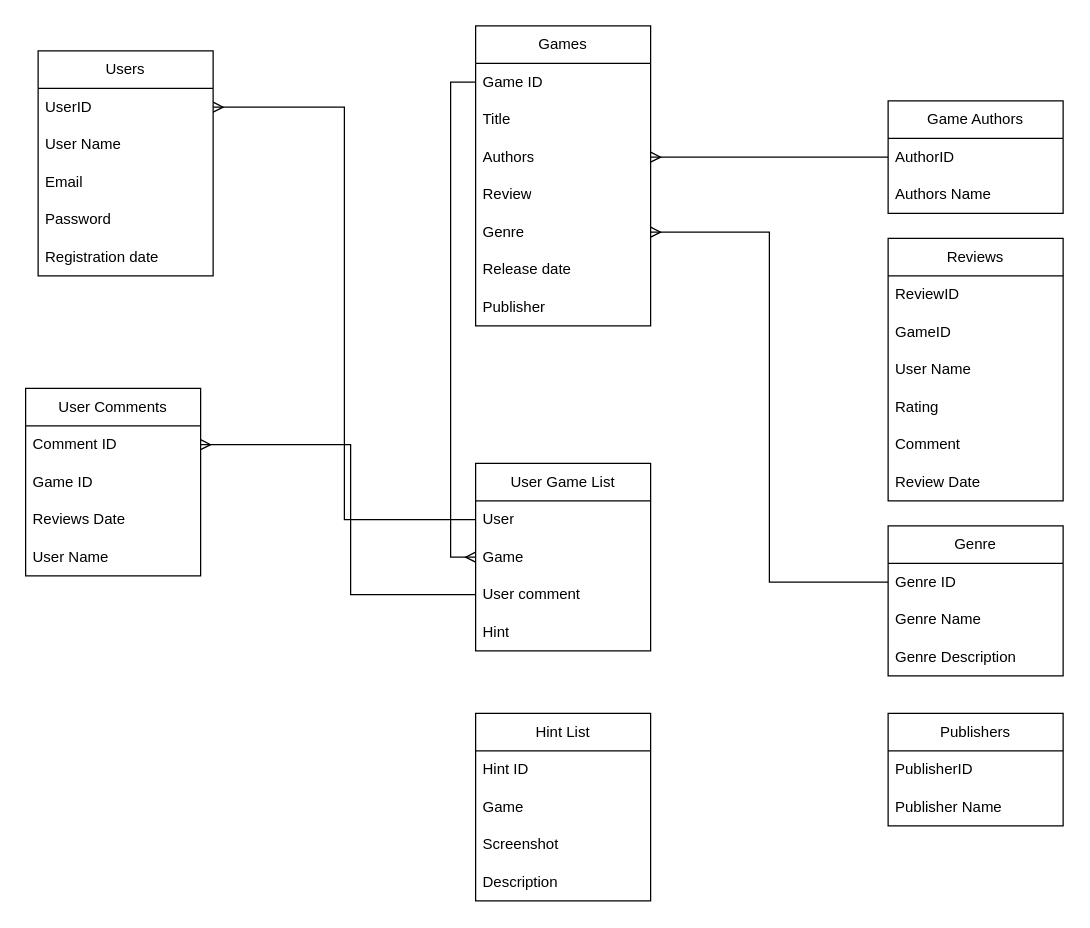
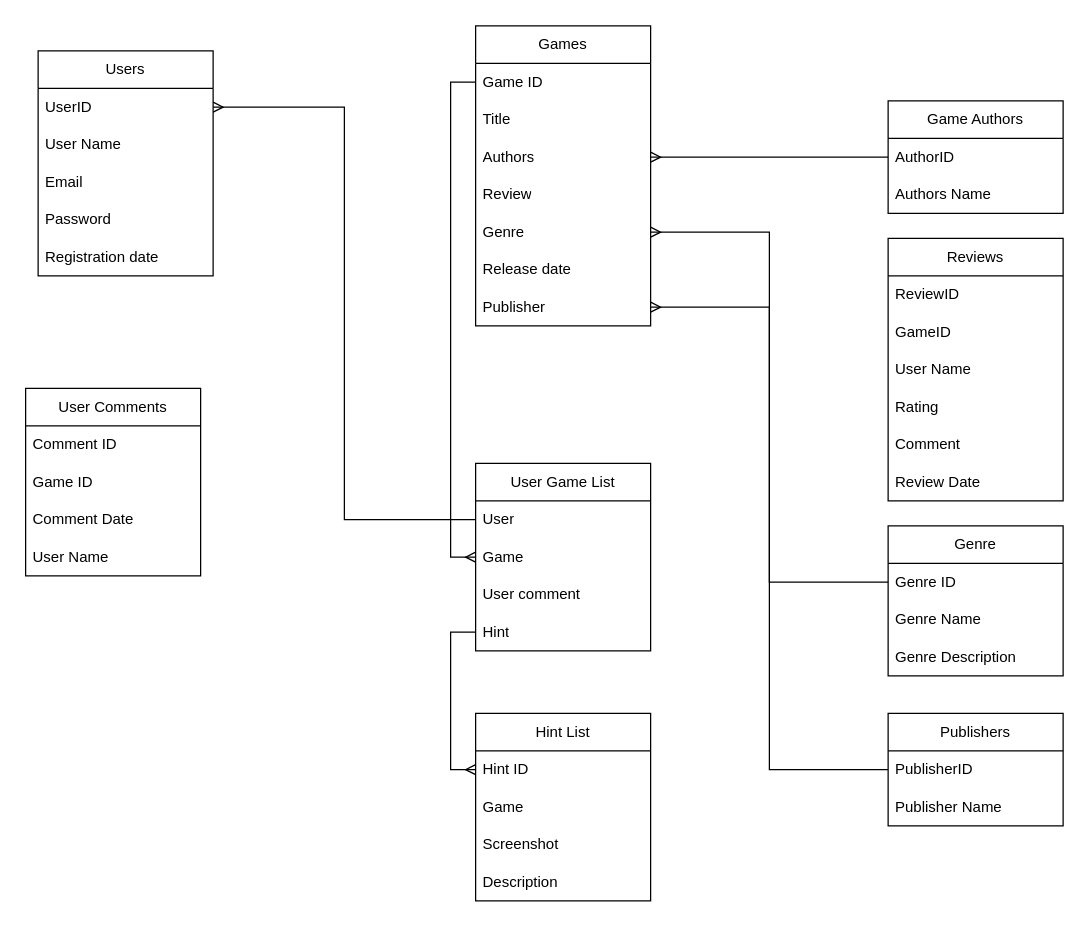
  <mxCell id="0" />
  <mxCell id="1" parent="0" />
  <mxCell id="2" value="Users" style="swimlane;fontStyle=0;childLayout=stackLayout;horizontal=1;startSize=30;horizontalStack=0;resizeParent=1;resizeParentMax=0;resizeLast=0;collapsible=1;marginBottom=0;whiteSpace=wrap;html=1;" vertex="1" parent="1"><mxGeometry x="30" y="40" width="140" height="180" as="geometry" /></mxCell>
  <mxCell id="3" value="UserID" style="text;strokeColor=none;fillColor=none;align=left;verticalAlign=middle;spacingLeft=4;spacingRight=4;overflow=hidden;points=[[0,0.5],[1,0.5]];portConstraint=eastwest;rotatable=0;whiteSpace=wrap;html=1;" vertex="1" parent="2"><mxGeometry y="30" width="140" height="30" as="geometry" /></mxCell>
  <mxCell id="4" value="User Name" style="text;strokeColor=none;fillColor=none;align=left;verticalAlign=middle;spacingLeft=4;spacingRight=4;overflow=hidden;points=[[0,0.5],[1,0.5]];portConstraint=eastwest;rotatable=0;whiteSpace=wrap;html=1;" vertex="1" parent="2"><mxGeometry y="60" width="140" height="30" as="geometry" /></mxCell>
  <mxCell id="5" value="Email" style="text;strokeColor=none;fillColor=none;align=left;verticalAlign=middle;spacingLeft=4;spacingRight=4;overflow=hidden;points=[[0,0.5],[1,0.5]];portConstraint=eastwest;rotatable=0;whiteSpace=wrap;html=1;" vertex="1" parent="2"><mxGeometry y="90" width="140" height="30" as="geometry" /></mxCell>
  <mxCell id="6" value="Password" style="text;strokeColor=none;fillColor=none;align=left;verticalAlign=middle;spacingLeft=4;spacingRight=4;overflow=hidden;points=[[0,0.5],[1,0.5]];portConstraint=eastwest;rotatable=0;whiteSpace=wrap;html=1;" vertex="1" parent="2"><mxGeometry y="120" width="140" height="30" as="geometry" /></mxCell>
  <mxCell id="7" value="Registration date" style="text;strokeColor=none;fillColor=none;align=left;verticalAlign=middle;spacingLeft=4;spacingRight=4;overflow=hidden;points=[[0,0.5],[1,0.5]];portConstraint=eastwest;rotatable=0;whiteSpace=wrap;html=1;" vertex="1" parent="2"><mxGeometry y="150" width="140" height="30" as="geometry" /></mxCell>
  <mxCell id="8" value="Games" style="swimlane;fontStyle=0;childLayout=stackLayout;horizontal=1;startSize=30;horizontalStack=0;resizeParent=1;resizeParentMax=0;resizeLast=0;collapsible=1;marginBottom=0;whiteSpace=wrap;html=1;" vertex="1" parent="1"><mxGeometry x="380" y="20" width="140" height="240" as="geometry" /></mxCell>
  <mxCell id="9" value="Game ID" style="text;strokeColor=none;fillColor=none;align=left;verticalAlign=middle;spacingLeft=4;spacingRight=4;overflow=hidden;points=[[0,0.5],[1,0.5]];portConstraint=eastwest;rotatable=0;whiteSpace=wrap;html=1;" vertex="1" parent="8"><mxGeometry y="30" width="140" height="30" as="geometry" /></mxCell>
  <mxCell id="10" value="Title" style="text;strokeColor=none;fillColor=none;align=left;verticalAlign=middle;spacingLeft=4;spacingRight=4;overflow=hidden;points=[[0,0.5],[1,0.5]];portConstraint=eastwest;rotatable=0;whiteSpace=wrap;html=1;" vertex="1" parent="8"><mxGeometry y="60" width="140" height="30" as="geometry" /></mxCell>
  <mxCell id="11" value="Authors" style="text;strokeColor=none;fillColor=none;align=left;verticalAlign=middle;spacingLeft=4;spacingRight=4;overflow=hidden;points=[[0,0.5],[1,0.5]];portConstraint=eastwest;rotatable=0;whiteSpace=wrap;html=1;" vertex="1" parent="8"><mxGeometry y="90" width="140" height="30" as="geometry" /></mxCell>
  <mxCell id="12" value="Review" style="text;strokeColor=none;fillColor=none;align=left;verticalAlign=middle;spacingLeft=4;spacingRight=4;overflow=hidden;points=[[0,0.5],[1,0.5]];portConstraint=eastwest;rotatable=0;whiteSpace=wrap;html=1;" vertex="1" parent="8"><mxGeometry y="120" width="140" height="30" as="geometry" /></mxCell>
  <mxCell id="13" value="Genre" style="text;strokeColor=none;fillColor=none;align=left;verticalAlign=middle;spacingLeft=4;spacingRight=4;overflow=hidden;points=[[0,0.5],[1,0.5]];portConstraint=eastwest;rotatable=0;whiteSpace=wrap;html=1;" vertex="1" parent="8"><mxGeometry y="150" width="140" height="30" as="geometry" /></mxCell>
  <mxCell id="14" value="Release date" style="text;strokeColor=none;fillColor=none;align=left;verticalAlign=middle;spacingLeft=4;spacingRight=4;overflow=hidden;points=[[0,0.5],[1,0.5]];portConstraint=eastwest;rotatable=0;whiteSpace=wrap;html=1;" vertex="1" parent="8"><mxGeometry y="180" width="140" height="30" as="geometry" /></mxCell>
  <mxCell id="15" value="Publisher" style="text;strokeColor=none;fillColor=none;align=left;verticalAlign=middle;spacingLeft=4;spacingRight=4;overflow=hidden;points=[[0,0.5],[1,0.5]];portConstraint=eastwest;rotatable=0;whiteSpace=wrap;html=1;" vertex="1" parent="8"><mxGeometry y="210" width="140" height="30" as="geometry" /></mxCell>
  <mxCell id="16" value="Game Authors" style="swimlane;fontStyle=0;childLayout=stackLayout;horizontal=1;startSize=30;horizontalStack=0;resizeParent=1;resizeParentMax=0;resizeLast=0;collapsible=1;marginBottom=0;whiteSpace=wrap;html=1;" vertex="1" parent="1"><mxGeometry x="710" width="140" height="90" as="geometry" y="80" /></mxCell>
  <mxCell id="17" value="AuthorID" style="text;strokeColor=none;fillColor=none;align=left;verticalAlign=middle;spacingLeft=4;spacingRight=4;overflow=hidden;points=[[0,0.5],[1,0.5]];portConstraint=eastwest;rotatable=0;whiteSpace=wrap;html=1;" vertex="1" parent="16"><mxGeometry y="30" width="140" height="30" as="geometry" /></mxCell>
  <mxCell id="18" value="Authors Name" style="text;strokeColor=none;fillColor=none;align=left;verticalAlign=middle;spacingLeft=4;spacingRight=4;overflow=hidden;points=[[0,0.5],[1,0.5]];portConstraint=eastwest;rotatable=0;whiteSpace=wrap;html=1;" vertex="1" parent="16"><mxGeometry y="60" width="140" height="30" as="geometry" /></mxCell>
  <mxCell id="19" value="Reviews" style="swimlane;fontStyle=0;childLayout=stackLayout;horizontal=1;startSize=30;horizontalStack=0;resizeParent=1;resizeParentMax=0;resizeLast=0;collapsible=1;marginBottom=0;whiteSpace=wrap;html=1;" vertex="1" parent="1"><mxGeometry x="710" y="190" width="140" height="210" as="geometry" /></mxCell>
  <mxCell id="20" value="ReviewID" style="text;strokeColor=none;fillColor=none;align=left;verticalAlign=middle;spacingLeft=4;spacingRight=4;overflow=hidden;points=[[0,0.5],[1,0.5]];portConstraint=eastwest;rotatable=0;whiteSpace=wrap;html=1;" vertex="1" parent="19"><mxGeometry y="30" width="140" height="30" as="geometry" /></mxCell>
  <mxCell id="21" value="GameID" style="text;strokeColor=none;fillColor=none;align=left;verticalAlign=middle;spacingLeft=4;spacingRight=4;overflow=hidden;points=[[0,0.5],[1,0.5]];portConstraint=eastwest;rotatable=0;whiteSpace=wrap;html=1;" vertex="1" parent="19"><mxGeometry y="60" width="140" height="30" as="geometry" /></mxCell>
  <mxCell id="22" value="User Name" style="text;strokeColor=none;fillColor=none;align=left;verticalAlign=middle;spacingLeft=4;spacingRight=4;overflow=hidden;points=[[0,0.5],[1,0.5]];portConstraint=eastwest;rotatable=0;whiteSpace=wrap;html=1;" vertex="1" parent="19"><mxGeometry y="90" width="140" height="30" as="geometry" /></mxCell>
  <mxCell id="23" value="Rating" style="text;strokeColor=none;fillColor=none;align=left;verticalAlign=middle;spacingLeft=4;spacingRight=4;overflow=hidden;points=[[0,0.5],[1,0.5]];portConstraint=eastwest;rotatable=0;whiteSpace=wrap;html=1;" vertex="1" parent="19"><mxGeometry y="120" width="140" height="30" as="geometry" /></mxCell>
  <mxCell id="24" value="Comment" style="text;strokeColor=none;fillColor=none;align=left;verticalAlign=middle;spacingLeft=4;spacingRight=4;overflow=hidden;points=[[0,0.5],[1,0.5]];portConstraint=eastwest;rotatable=0;whiteSpace=wrap;html=1;" vertex="1" parent="19"><mxGeometry y="150" width="140" height="30" as="geometry" /></mxCell>
  <mxCell id="25" value="Review Date" style="text;strokeColor=none;fillColor=none;align=left;verticalAlign=middle;spacingLeft=4;spacingRight=4;overflow=hidden;points=[[0,0.5],[1,0.5]];portConstraint=eastwest;rotatable=0;whiteSpace=wrap;html=1;" vertex="1" parent="19"><mxGeometry y="180" width="140" height="30" as="geometry" /></mxCell>
  <mxCell id="26" value="User Comments" style="swimlane;fontStyle=0;childLayout=stackLayout;horizontal=1;startSize=30;horizontalStack=0;resizeParent=1;resizeParentMax=0;resizeLast=0;collapsible=1;marginBottom=0;whiteSpace=wrap;html=1;" vertex="1" parent="1"><mxGeometry x="20" y="310" width="140" height="150" as="geometry" /></mxCell>
  <mxCell id="27" value="Comment ID" style="text;strokeColor=none;fillColor=none;align=left;verticalAlign=middle;spacingLeft=4;spacingRight=4;overflow=hidden;points=[[0,0.5],[1,0.5]];portConstraint=eastwest;rotatable=0;whiteSpace=wrap;html=1;" vertex="1" parent="26"><mxGeometry y="30" width="140" height="30" as="geometry" /></mxCell>
  <mxCell id="28" value="Game ID" style="text;strokeColor=none;fillColor=none;align=left;verticalAlign=middle;spacingLeft=4;spacingRight=4;overflow=hidden;points=[[0,0.5],[1,0.5]];portConstraint=eastwest;rotatable=0;whiteSpace=wrap;html=1;" vertex="1" parent="26"><mxGeometry y="60" width="140" height="30" as="geometry" /></mxCell>
- <mxCell id="29" value="Reviews Date" style="text;strokeColor=none;fillColor=none;align=left;verticalAlign=middle;spacingLeft=4;spacingRight=4;overflow=hidden;points=[[0,0.5],[1,0.5]];portConstraint=eastwest;rotatable=0;whiteSpace=wrap;html=1;" vertex="1" parent="26"><mxGeometry y="90" width="140" height="30" as="geometry" /></mxCell>
+ <mxCell id="29" value="Comment Date" style="text;strokeColor=none;fillColor=none;align=left;verticalAlign=middle;spacingLeft=4;spacingRight=4;overflow=hidden;points=[[0,0.5],[1,0.5]];portConstraint=eastwest;rotatable=0;whiteSpace=wrap;html=1;" vertex="1" parent="26"><mxGeometry y="90" width="140" height="30" as="geometry" /></mxCell>
  <mxCell id="30" value="User Name" style="text;strokeColor=none;fillColor=none;align=left;verticalAlign=middle;spacingLeft=4;spacingRight=4;overflow=hidden;points=[[0,0.5],[1,0.5]];portConstraint=eastwest;rotatable=0;whiteSpace=wrap;html=1;" vertex="1" parent="26"><mxGeometry y="120" width="140" height="30" as="geometry" /></mxCell>
  <mxCell id="31" value="User Game List" style="swimlane;fontStyle=0;childLayout=stackLayout;horizontal=1;startSize=30;horizontalStack=0;resizeParent=1;resizeParentMax=0;resizeLast=0;collapsible=1;marginBottom=0;whiteSpace=wrap;html=1;" vertex="1" parent="1"><mxGeometry x="380" y="370" width="140" height="150" as="geometry" /></mxCell>
  <mxCell id="32" value="User" style="text;strokeColor=none;fillColor=none;align=left;verticalAlign=middle;spacingLeft=4;spacingRight=4;overflow=hidden;points=[[0,0.5],[1,0.5]];portConstraint=eastwest;rotatable=0;whiteSpace=wrap;html=1;" vertex="1" parent="31"><mxGeometry y="30" width="140" height="30" as="geometry" /></mxCell>
  <mxCell id="33" value="Game" style="text;strokeColor=none;fillColor=none;align=left;verticalAlign=middle;spacingLeft=4;spacingRight=4;overflow=hidden;points=[[0,0.5],[1,0.5]];portConstraint=eastwest;rotatable=0;whiteSpace=wrap;html=1;" vertex="1" parent="31"><mxGeometry y="60" width="140" height="30" as="geometry" /></mxCell>
  <mxCell id="34" value="User comment" style="text;strokeColor=none;fillColor=none;align=left;verticalAlign=middle;spacingLeft=4;spacingRight=4;overflow=hidden;points=[[0,0.5],[1,0.5]];portConstraint=eastwest;rotatable=0;whiteSpace=wrap;html=1;" vertex="1" parent="31"><mxGeometry y="90" width="140" height="30" as="geometry" /></mxCell>
  <mxCell id="35" value="Hint" style="text;strokeColor=none;fillColor=none;align=left;verticalAlign=middle;spacingLeft=4;spacingRight=4;overflow=hidden;points=[[0,0.5],[1,0.5]];portConstraint=eastwest;rotatable=0;whiteSpace=wrap;html=1;" vertex="1" parent="31"><mxGeometry y="120" width="140" height="30" as="geometry" /></mxCell>
  <mxCell id="36" value="Genre" style="swimlane;fontStyle=0;childLayout=stackLayout;horizontal=1;startSize=30;horizontalStack=0;resizeParent=1;resizeParentMax=0;resizeLast=0;collapsible=1;marginBottom=0;whiteSpace=wrap;html=1;" vertex="1" parent="1"><mxGeometry x="710" y="420" width="140" height="120" as="geometry" /></mxCell>
  <mxCell id="37" value="Genre ID" style="text;strokeColor=none;fillColor=none;align=left;verticalAlign=middle;spacingLeft=4;spacingRight=4;overflow=hidden;points=[[0,0.5],[1,0.5]];portConstraint=eastwest;rotatable=0;whiteSpace=wrap;html=1;" vertex="1" parent="36"><mxGeometry y="30" width="140" height="30" as="geometry" /></mxCell>
  <mxCell id="38" value="Genre Name" style="text;strokeColor=none;fillColor=none;align=left;verticalAlign=middle;spacingLeft=4;spacingRight=4;overflow=hidden;points=[[0,0.5],[1,0.5]];portConstraint=eastwest;rotatable=0;whiteSpace=wrap;html=1;" vertex="1" parent="36"><mxGeometry y="60" width="140" height="30" as="geometry" /></mxCell>
  <mxCell id="39" value="Genre Description" style="text;strokeColor=none;fillColor=none;align=left;verticalAlign=middle;spacingLeft=4;spacingRight=4;overflow=hidden;points=[[0,0.5],[1,0.5]];portConstraint=eastwest;rotatable=0;whiteSpace=wrap;html=1;" vertex="1" parent="36"><mxGeometry y="90" width="140" height="30" as="geometry" /></mxCell>
  <mxCell id="40" value="Hint List" style="swimlane;fontStyle=0;childLayout=stackLayout;horizontal=1;startSize=30;horizontalStack=0;resizeParent=1;resizeParentMax=0;resizeLast=0;collapsible=1;marginBottom=0;whiteSpace=wrap;html=1;" vertex="1" parent="1"><mxGeometry x="380" y="570" width="140" height="150" as="geometry" /></mxCell>
  <mxCell id="41" value="Hint ID" style="text;strokeColor=none;fillColor=none;align=left;verticalAlign=middle;spacingLeft=4;spacingRight=4;overflow=hidden;points=[[0,0.5],[1,0.5]];portConstraint=eastwest;rotatable=0;whiteSpace=wrap;html=1;" vertex="1" parent="40"><mxGeometry y="30" width="140" height="30" as="geometry" /></mxCell>
  <mxCell id="42" value="Game" style="text;strokeColor=none;fillColor=none;align=left;verticalAlign=middle;spacingLeft=4;spacingRight=4;overflow=hidden;points=[[0,0.5],[1,0.5]];portConstraint=eastwest;rotatable=0;whiteSpace=wrap;html=1;" vertex="1" parent="40"><mxGeometry y="60" width="140" height="30" as="geometry" /></mxCell>
  <mxCell id="43" value="Screenshot" style="text;strokeColor=none;fillColor=none;align=left;verticalAlign=middle;spacingLeft=4;spacingRight=4;overflow=hidden;points=[[0,0.5],[1,0.5]];portConstraint=eastwest;rotatable=0;whiteSpace=wrap;html=1;" vertex="1" parent="40"><mxGeometry y="90" width="140" height="30" as="geometry" /></mxCell>
  <mxCell id="44" value="Description" style="text;strokeColor=none;fillColor=none;align=left;verticalAlign=middle;spacingLeft=4;spacingRight=4;overflow=hidden;points=[[0,0.5],[1,0.5]];portConstraint=eastwest;rotatable=0;whiteSpace=wrap;html=1;" vertex="1" parent="40"><mxGeometry y="120" width="140" height="30" as="geometry" /></mxCell>
  <mxCell id="45" value="Publishers" style="swimlane;fontStyle=0;childLayout=stackLayout;horizontal=1;startSize=30;horizontalStack=0;resizeParent=1;resizeParentMax=0;resizeLast=0;collapsible=1;marginBottom=0;whiteSpace=wrap;html=1;" vertex="1" parent="1"><mxGeometry x="710" y="570" width="140" height="90" as="geometry" /></mxCell>
  <mxCell id="46" value="PublisherID" style="text;strokeColor=none;fillColor=none;align=left;verticalAlign=middle;spacingLeft=4;spacingRight=4;overflow=hidden;points=[[0,0.5],[1,0.5]];portConstraint=eastwest;rotatable=0;whiteSpace=wrap;html=1;" vertex="1" parent="45"><mxGeometry y="30" width="140" height="30" as="geometry" /></mxCell>
  <mxCell id="47" value="Publisher Name" style="text;strokeColor=none;fillColor=none;align=left;verticalAlign=middle;spacingLeft=4;spacingRight=4;overflow=hidden;points=[[0,0.5],[1,0.5]];portConstraint=eastwest;rotatable=0;whiteSpace=wrap;html=1;" vertex="1" parent="45"><mxGeometry y="60" width="140" height="30" as="geometry" /></mxCell>
  <mxCell id="48" style="edgeStyle=orthogonalEdgeStyle;rounded=0;orthogonalLoop=1;jettySize=auto;html=1;entryX=0;entryY=0.5;entryDx=0;entryDy=0;startArrow=ERmany;startFill=0;endArrow=none;endFill=0;" edge="1" parent="1" source="11" target="17"><mxGeometry relative="1" as="geometry" /></mxCell>
  <mxCell id="49" style="edgeStyle=orthogonalEdgeStyle;rounded=0;orthogonalLoop=1;jettySize=auto;html=1;entryX=0;entryY=0.5;entryDx=0;entryDy=0;startArrow=ERmany;startFill=0;endArrow=none;endFill=0;" edge="1" parent="1" source="13" target="37"><mxGeometry relative="1" as="geometry" /></mxCell>
+ <mxCell id="50" style="edgeStyle=orthogonalEdgeStyle;rounded=0;orthogonalLoop=1;jettySize=auto;html=1;entryX=0;entryY=0.5;entryDx=0;entryDy=0;startArrow=ERmany;startFill=0;endArrow=none;endFill=0;" edge="1" parent="1" source="15" target="46"><mxGeometry relative="1" as="geometry" /></mxCell>
  <mxCell id="51" style="edgeStyle=orthogonalEdgeStyle;rounded=0;orthogonalLoop=1;jettySize=auto;html=1;entryX=0;entryY=0.5;entryDx=0;entryDy=0;startArrow=ERmany;startFill=0;endArrow=none;endFill=0;" edge="1" parent="1" source="3" target="32"><mxGeometry relative="1" as="geometry" /></mxCell>
  <mxCell id="52" style="edgeStyle=orthogonalEdgeStyle;rounded=0;orthogonalLoop=1;jettySize=auto;html=1;entryX=0;entryY=0.5;entryDx=0;entryDy=0;startArrow=ERmany;startFill=0;endArrow=none;endFill=0;" edge="1" parent="1" source="33" target="9"><mxGeometry relative="1" as="geometry" /></mxCell>
- <mxCell id="53" style="edgeStyle=orthogonalEdgeStyle;rounded=0;orthogonalLoop=1;jettySize=auto;html=1;startArrow=ERmany;startFill=0;endArrow=none;endFill=0;" edge="1" parent="1" source="27" target="34"><mxGeometry relative="1" as="geometry"><Array as="points"><mxPoint x="280" y="355" /><mxPoint x="280" y="475" /></Array></mxGeometry></mxCell>
+ <mxCell id="54" style="edgeStyle=orthogonalEdgeStyle;rounded=0;orthogonalLoop=1;jettySize=auto;html=1;entryX=0;entryY=0.5;entryDx=0;entryDy=0;startArrow=ERmany;startFill=0;endArrow=none;endFill=0;" edge="1" parent="1" source="41" target="35"><mxGeometry relative="1" as="geometry" /></mxCell>
